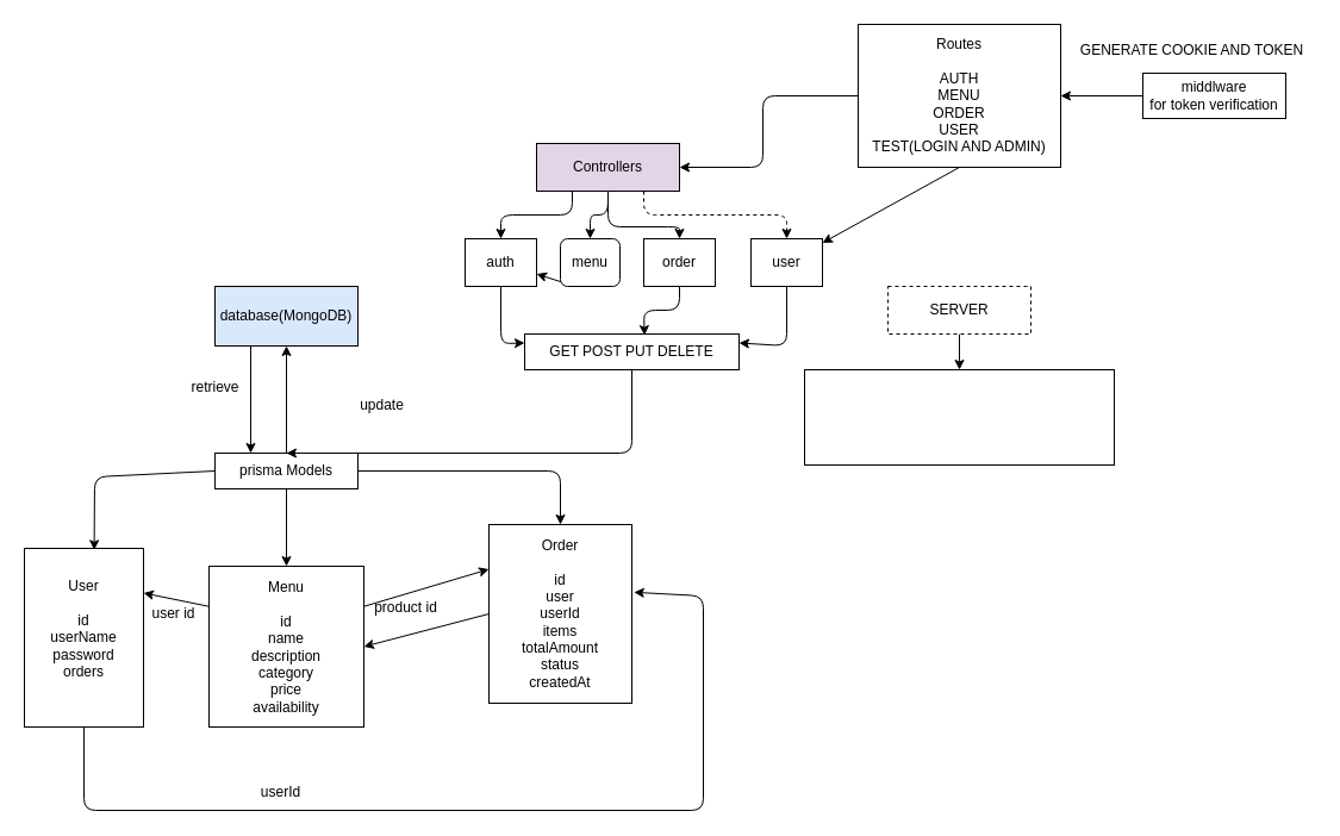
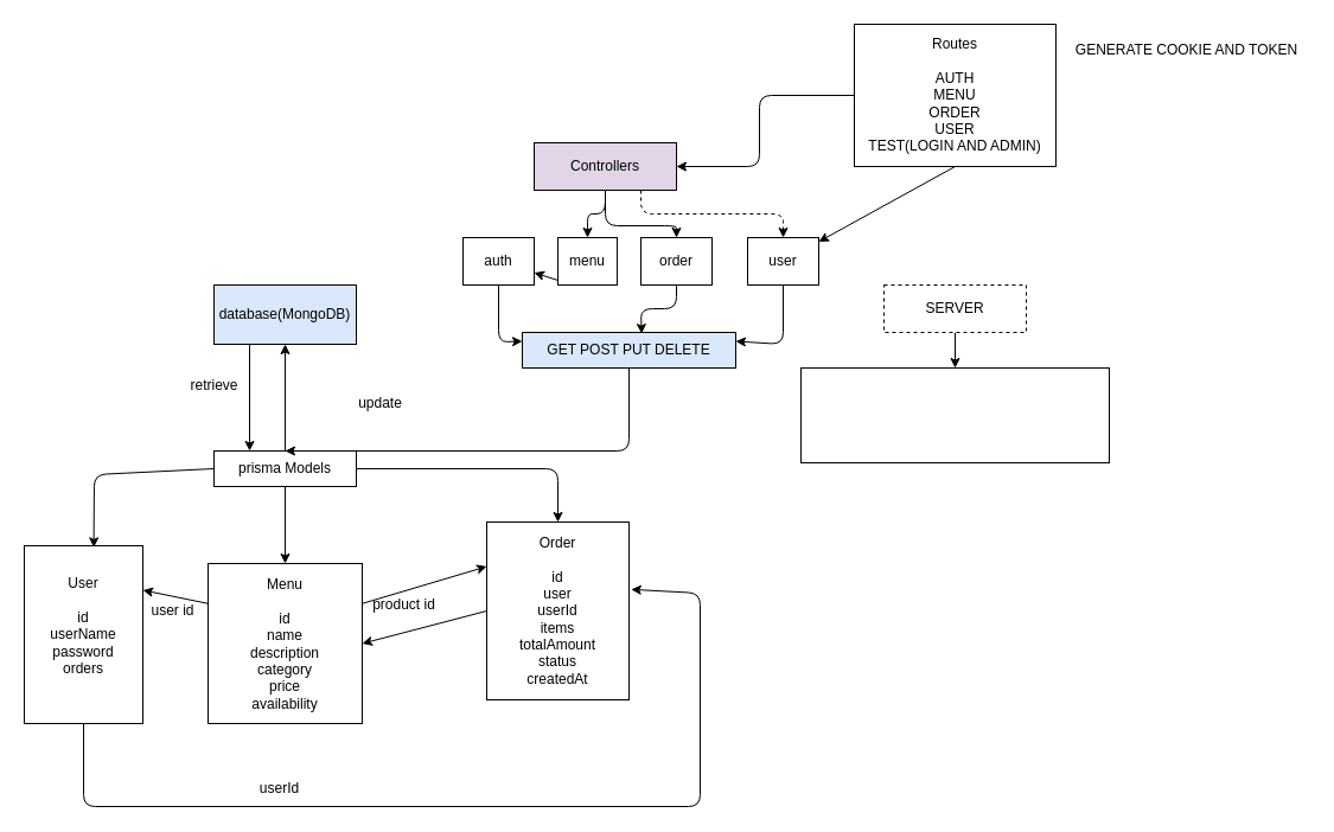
  <mxCell id="0" />
  <mxCell id="1" parent="0" />
  <mxCell id="2" style="edgeStyle=none;html=1;exitX=0.5;exitY=1;exitDx=0;exitDy=0;entryX=1.015;entryY=0.379;entryDx=0;entryDy=0;entryPerimeter=0;" parent="1" source="13" target="9" edge="1"><mxGeometry relative="1" as="geometry"><Array as="points"><mxPoint x="70" y="680" /><mxPoint x="590" y="680" /><mxPoint x="590" y="500" /></Array></mxGeometry></mxCell>
  <mxCell id="3" style="edgeStyle=none;html=1;exitX=0;exitY=0.5;exitDx=0;exitDy=0;entryX=0.586;entryY=0.009;entryDx=0;entryDy=0;entryPerimeter=0;" parent="1" source="7" target="13" edge="1"><mxGeometry relative="1" as="geometry"><Array as="points"><mxPoint x="79" y="400" /></Array></mxGeometry></mxCell>
  <mxCell id="4" style="edgeStyle=none;html=1;exitX=1;exitY=0.5;exitDx=0;exitDy=0;entryX=0.5;entryY=0;entryDx=0;entryDy=0;" parent="1" source="7" target="9" edge="1"><mxGeometry relative="1" as="geometry"><Array as="points"><mxPoint x="470" y="395" /></Array></mxGeometry></mxCell>
  <mxCell id="5" style="edgeStyle=none;html=1;exitX=0.5;exitY=1;exitDx=0;exitDy=0;" parent="1" source="7" target="12" edge="1"><mxGeometry relative="1" as="geometry" /></mxCell>
  <mxCell id="6" style="edgeStyle=none;html=1;exitX=0.5;exitY=0;exitDx=0;exitDy=0;entryX=0.5;entryY=1;entryDx=0;entryDy=0;" parent="1" source="7" target="18" edge="1"><mxGeometry relative="1" as="geometry" /></mxCell>
  <mxCell id="7" value="prisma Models" style="whiteSpace=wrap;html=1;" parent="1" vertex="1"><mxGeometry x="180" y="380" width="120" height="30" as="geometry" /></mxCell>
  <mxCell id="8" style="edgeStyle=none;html=1;exitX=0;exitY=0.5;exitDx=0;exitDy=0;entryX=1;entryY=0.5;entryDx=0;entryDy=0;" parent="1" source="9" target="12" edge="1"><mxGeometry relative="1" as="geometry" /></mxCell>
  <mxCell id="9" value="Order&lt;br&gt;&lt;br&gt;&lt;div&gt;&lt;div&gt;id&lt;/div&gt;&lt;div&gt;user&lt;/div&gt;&lt;div&gt;userId&lt;/div&gt;&lt;div&gt;items&lt;/div&gt;&lt;div&gt;totalAmount&lt;/div&gt;&lt;div&gt;status&lt;/div&gt;&lt;div&gt;createdAt&lt;br&gt;&lt;/div&gt;&lt;/div&gt;" style="whiteSpace=wrap;html=1;" parent="1" vertex="1"><mxGeometry x="410" y="440" width="120" height="150" as="geometry" /></mxCell>
  <mxCell id="10" style="edgeStyle=none;html=1;exitX=1;exitY=0.25;exitDx=0;exitDy=0;entryX=0;entryY=0.25;entryDx=0;entryDy=0;" parent="1" source="12" target="9" edge="1"><mxGeometry relative="1" as="geometry" /></mxCell>
  <mxCell id="11" style="edgeStyle=none;html=1;exitX=0;exitY=0.25;exitDx=0;exitDy=0;entryX=1;entryY=0.25;entryDx=0;entryDy=0;" parent="1" source="12" target="13" edge="1"><mxGeometry relative="1" as="geometry" /></mxCell>
  <mxCell id="12" value="Menu&lt;br&gt;&lt;br&gt;&lt;div&gt;id&lt;/div&gt;&lt;div&gt;name&lt;/div&gt;&lt;div&gt;description&lt;/div&gt;&lt;div&gt;category&lt;/div&gt;&lt;div&gt;price&lt;/div&gt;&lt;div&gt;availability&lt;/div&gt;" style="whiteSpace=wrap;html=1;" parent="1" vertex="1"><mxGeometry x="175" y="475" width="130" height="135" as="geometry" /></mxCell>
  <mxCell id="13" value="User&lt;br&gt;&lt;br&gt;&lt;div&gt;&lt;div&gt;id&lt;/div&gt;&lt;div&gt;userName&lt;/div&gt;&lt;div&gt;password&lt;/div&gt;&lt;div&gt;orders&lt;/div&gt;&lt;div&gt;&lt;br&gt;&lt;/div&gt;&lt;/div&gt;" style="whiteSpace=wrap;html=1;" parent="1" vertex="1"><mxGeometry x="20" y="460" width="100" height="150" as="geometry" /></mxCell>
  <mxCell id="14" value="user id" style="text;html=1;align=center;verticalAlign=middle;resizable=0;points=[];autosize=1;strokeColor=none;fillColor=none;" parent="1" vertex="1"><mxGeometry x="115" y="500" width="60" height="30" as="geometry" /></mxCell>
  <mxCell id="15" value="product id" style="text;html=1;align=center;verticalAlign=middle;resizable=0;points=[];autosize=1;strokeColor=none;fillColor=none;" parent="1" vertex="1"><mxGeometry x="300" y="495" width="80" height="30" as="geometry" /></mxCell>
  <mxCell id="16" value="userId" style="text;html=1;align=center;verticalAlign=middle;resizable=0;points=[];autosize=1;strokeColor=none;fillColor=none;" parent="1" vertex="1"><mxGeometry x="205" y="650" width="60" height="30" as="geometry" /></mxCell>
  <mxCell id="17" style="edgeStyle=none;html=1;exitX=0.25;exitY=1;exitDx=0;exitDy=0;entryX=0.25;entryY=0;entryDx=0;entryDy=0;" parent="1" source="18" target="7" edge="1"><mxGeometry relative="1" as="geometry" /></mxCell>
  <mxCell id="18" value="database(MongoDB)" style="whiteSpace=wrap;html=1;fillColor=#dae8fc;" parent="1" vertex="1"><mxGeometry x="180" y="240" width="120" height="50" as="geometry" /></mxCell>
  <mxCell id="19" style="edgeStyle=none;html=1;exitX=0.5;exitY=1;exitDx=0;exitDy=0;entryX=0.5;entryY=0;entryDx=0;entryDy=0;" parent="1" source="23" target="27" edge="1"><mxGeometry relative="1" as="geometry"><Array as="points"><mxPoint x="510" y="180" /><mxPoint x="495" y="180" /></Array></mxGeometry></mxCell>
  <mxCell id="20" style="edgeStyle=none;html=1;exitX=0.5;exitY=1;exitDx=0;exitDy=0;entryX=0.5;entryY=0;entryDx=0;entryDy=0;" parent="1" source="23" target="29" edge="1"><mxGeometry relative="1" as="geometry"><Array as="points"><mxPoint x="510" y="190" /><mxPoint x="570" y="190" /></Array></mxGeometry></mxCell>
  <mxCell id="21" style="edgeStyle=none;html=1;exitX=0.75;exitY=1;exitDx=0;exitDy=0;entryX=0.5;entryY=0;entryDx=0;entryDy=0;dashed=1;" parent="1" source="23" target="31" edge="1"><mxGeometry relative="1" as="geometry"><Array as="points"><mxPoint x="540" y="180" /><mxPoint x="660" y="180" /></Array></mxGeometry></mxCell>
- <mxCell id="22" style="edgeStyle=none;html=1;exitX=0.25;exitY=1;exitDx=0;exitDy=0;entryX=0.5;entryY=0;entryDx=0;entryDy=0;" parent="1" source="23" target="25" edge="1"><mxGeometry relative="1" as="geometry"><Array as="points"><mxPoint x="480" y="180" /><mxPoint x="420" y="180" /></Array></mxGeometry></mxCell>
  <mxCell id="23" value="Controllers" style="whiteSpace=wrap;html=1;fillColor=#e1d5e7;" parent="1" vertex="1"><mxGeometry x="450" y="120" width="120" height="40" as="geometry" /></mxCell>
  <mxCell id="24" style="edgeStyle=none;html=1;exitX=0.5;exitY=1;exitDx=0;exitDy=0;entryX=0;entryY=0.25;entryDx=0;entryDy=0;" parent="1" source="25" target="33" edge="1"><mxGeometry relative="1" as="geometry"><Array as="points"><mxPoint x="420" y="288" /></Array></mxGeometry></mxCell>
  <mxCell id="25" value="auth" style="whiteSpace=wrap;html=1;" parent="1" vertex="1"><mxGeometry x="390" y="200" width="60" height="40" as="geometry" /></mxCell>
  <mxCell id="26" style="edgeStyle=none;html=1;exitX=0.25;exitY=1;exitDx=0;exitDy=0;" parent="1" source="27" target="25" edge="1"><mxGeometry relative="1" as="geometry" /></mxCell>
- <mxCell id="27" value="menu" style="whiteSpace=wrap;html=1;rounded=1;" parent="1" vertex="1"><mxGeometry x="470" y="200" width="50" height="40" as="geometry" /></mxCell>
+ <mxCell id="27" value="menu" style="whiteSpace=wrap;html=1;" parent="1" vertex="1"><mxGeometry x="470" y="200" width="50" height="40" as="geometry" /></mxCell>
  <mxCell id="28" style="edgeStyle=none;html=1;exitX=0.5;exitY=1;exitDx=0;exitDy=0;entryX=0.559;entryY=0.037;entryDx=0;entryDy=0;entryPerimeter=0;" parent="1" source="29" target="33" edge="1"><mxGeometry relative="1" as="geometry"><Array as="points"><mxPoint x="570" y="260" /><mxPoint x="540" y="260" /></Array></mxGeometry></mxCell>
  <mxCell id="29" value="order" style="whiteSpace=wrap;html=1;" parent="1" vertex="1"><mxGeometry x="540" y="200" width="60" height="40" as="geometry" /></mxCell>
  <mxCell id="30" style="edgeStyle=none;html=1;exitX=0.5;exitY=1;exitDx=0;exitDy=0;entryX=1;entryY=0.25;entryDx=0;entryDy=0;" parent="1" source="31" target="33" edge="1"><mxGeometry relative="1" as="geometry"><Array as="points"><mxPoint x="660" y="290" /></Array></mxGeometry></mxCell>
  <mxCell id="31" value="user" style="whiteSpace=wrap;html=1;" parent="1" vertex="1"><mxGeometry x="630" y="200" width="60" height="40" as="geometry" /></mxCell>
  <mxCell id="32" style="edgeStyle=none;html=1;exitX=0.5;exitY=1;exitDx=0;exitDy=0;entryX=0.5;entryY=0;entryDx=0;entryDy=0;" parent="1" source="33" target="7" edge="1"><mxGeometry relative="1" as="geometry"><Array as="points"><mxPoint x="530" y="380" /></Array></mxGeometry></mxCell>
- <mxCell id="33" value="&lt;span style=&quot;&quot;&gt;GET POST PUT DELETE&lt;/span&gt;" style="whiteSpace=wrap;html=1;" parent="1" vertex="1"><mxGeometry x="440" y="280" width="180" height="30" as="geometry" /></mxCell>
+ <mxCell id="33" value="&lt;span style=&quot;&quot;&gt;GET POST PUT DELETE&lt;/span&gt;" style="whiteSpace=wrap;html=1;fillColor=#dae8fc;" parent="1" vertex="1"><mxGeometry x="440" y="280" width="180" height="30" as="geometry" /></mxCell>
  <mxCell id="34" value="update" style="text;html=1;align=center;verticalAlign=middle;resizable=0;points=[];autosize=1;strokeColor=none;fillColor=none;" parent="1" vertex="1"><mxGeometry x="290" y="325" width="60" height="30" as="geometry" /></mxCell>
  <mxCell id="35" value="retrieve" style="text;html=1;align=center;verticalAlign=middle;resizable=0;points=[];autosize=1;strokeColor=none;fillColor=none;" parent="1" vertex="1"><mxGeometry x="150" y="310" width="60" height="30" as="geometry" /></mxCell>
  <mxCell id="36" style="edgeStyle=none;html=1;exitX=0;exitY=0.5;exitDx=0;exitDy=0;entryX=1;entryY=0.5;entryDx=0;entryDy=0;" parent="1" source="38" target="23" edge="1"><mxGeometry relative="1" as="geometry"><Array as="points"><mxPoint x="640" y="80" /><mxPoint x="640" y="140" /></Array></mxGeometry></mxCell>
  <mxCell id="37" style="edgeStyle=none;html=1;exitX=0.5;exitY=1;exitDx=0;exitDy=0;" parent="1" source="38" target="31" edge="1"><mxGeometry relative="1" as="geometry" /></mxCell>
  <mxCell id="38" value="Routes&lt;br&gt;&lt;br&gt;AUTH&lt;br&gt;MENU&lt;br&gt;ORDER&lt;br&gt;USER&lt;br&gt;TEST(LOGIN AND ADMIN)" style="whiteSpace=wrap;html=1;" parent="1" vertex="1"><mxGeometry x="720" y="20" width="170" height="120" as="geometry" /></mxCell>
  <mxCell id="39" style="edgeStyle=none;html=1;exitX=0.5;exitY=1;exitDx=0;exitDy=0;entryX=0.5;entryY=0;entryDx=0;entryDy=0;" parent="1" source="40" target="41" edge="1"><mxGeometry relative="1" as="geometry" /></mxCell>
  <mxCell id="40" value="SERVER" style="whiteSpace=wrap;html=1;dashed=1;" parent="1" vertex="1"><mxGeometry x="745" y="240" width="120" height="40" as="geometry" /></mxCell>
  <mxCell id="41" value="&lt;span style=&quot;text-align: left; background-color: rgb(33, 33, 33);&quot;&gt;&lt;font face=&quot;Inter, system-ui, -apple-system, BlinkMacSystemFont, Segoe UI, Roboto, Oxygen, Ubuntu, Cantarell, Fira Sans, Droid Sans, Helvetica, Arial, sans-serif&quot; color=&quot;#ffffff&quot;&gt;&lt;div style=&quot;&quot;&gt;http://localhost:3000/api/order&lt;/div&gt;&lt;div style=&quot;&quot;&gt;http://localhost:3000/api/menu&lt;/div&gt;&lt;div style=&quot;&quot;&gt;http://localhost:3000/api/user&lt;/div&gt;&lt;div style=&quot;&quot;&gt;http://localhost:3000/api/auth/register(login)&lt;/div&gt;&lt;/font&gt;&lt;/span&gt;" style="whiteSpace=wrap;html=1;" parent="1" vertex="1"><mxGeometry x="675" y="310" width="260" height="80" as="geometry" /></mxCell>
- <mxCell id="42" style="edgeStyle=none;html=1;exitX=0;exitY=0.5;exitDx=0;exitDy=0;entryX=1;entryY=0.5;entryDx=0;entryDy=0;" parent="1" source="43" target="38" edge="1"><mxGeometry relative="1" as="geometry" /></mxCell>
- <mxCell id="43" value="middlware&lt;br&gt;for token verification" style="whiteSpace=wrap;html=1;" parent="1" vertex="1"><mxGeometry x="959" y="61" width="120" height="38" as="geometry" /></mxCell>
  <mxCell id="44" value="GENERATE COOKIE AND TOKEN" style="text;html=1;align=center;verticalAlign=middle;resizable=0;points=[];autosize=1;strokeColor=none;fillColor=none;" vertex="1" parent="1"><mxGeometry x="897" y="28" width="206" height="27" as="geometry" /></mxCell>
